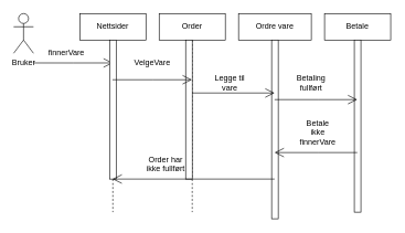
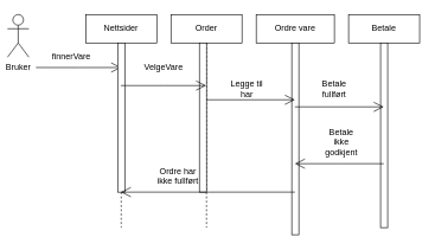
  <mxCell id="0" />
  <mxCell id="1" parent="0" />
  <mxCell id="2" value="Ordre vare" style="shape=umlLifeline;perimeter=lifelinePerimeter;whiteSpace=wrap;html=1;container=1;collapsible=0;recursiveResize=0;outlineConnect=0;" vertex="1" parent="1"><mxGeometry x="360" y="20" width="110" height="310" as="geometry" /></mxCell>
  <mxCell id="3" value="" style="html=1;points=[];perimeter=orthogonalPerimeter;" vertex="1" parent="2"><mxGeometry x="50" y="40" width="10" height="270" as="geometry" /></mxCell>
  <mxCell id="4" value="Order" style="shape=umlLifeline;perimeter=lifelinePerimeter;whiteSpace=wrap;html=1;container=1;collapsible=0;recursiveResize=0;outlineConnect=0;" vertex="1" parent="1"><mxGeometry x="240" y="20" width="100" height="300" as="geometry" /></mxCell>
- <mxCell id="5" value="&lt;div&gt;Order har ikke fullført&lt;/div&gt;&lt;div&gt;&lt;br&gt;&lt;/div&gt;" style="text;html=1;strokeColor=none;fillColor=none;align=center;verticalAlign=middle;whiteSpace=wrap;rounded=0;" vertex="1" parent="4"><mxGeometry x="-20" y="220" width="60" height="30" as="geometry" /></mxCell>
+ <mxCell id="5" value="&lt;div&gt;Ordre har ikke fullført&lt;/div&gt;&lt;div&gt;&lt;br&gt;&lt;/div&gt;" style="text;html=1;strokeColor=none;fillColor=none;align=center;verticalAlign=middle;whiteSpace=wrap;rounded=0;" vertex="1" parent="4"><mxGeometry x="-20" y="220" width="60" height="30" as="geometry" /></mxCell>
  <mxCell id="6" value="" style="html=1;points=[];perimeter=orthogonalPerimeter;" vertex="1" parent="4"><mxGeometry x="40" y="40" width="10" height="210" as="geometry" /></mxCell>
  <mxCell id="7" value="Nettsider" style="shape=umlLifeline;perimeter=lifelinePerimeter;whiteSpace=wrap;html=1;container=1;collapsible=0;recursiveResize=0;outlineConnect=0;" vertex="1" parent="1"><mxGeometry x="120" y="20" width="100" height="300" as="geometry" /></mxCell>
  <mxCell id="8" value="" style="endArrow=open;endFill=1;endSize=12;html=1;rounded=0;edgeStyle=orthogonalEdgeStyle;" edge="1" parent="7"><mxGeometry width="160" relative="1" as="geometry"><mxPoint x="-70" y="74.58" as="sourcePoint" /><mxPoint x="50" y="74.58" as="targetPoint" /><Array as="points"><mxPoint x="-10" y="74.58" /><mxPoint x="-10" y="74.58" /></Array></mxGeometry></mxCell>
  <mxCell id="9" value="" style="html=1;points=[];perimeter=orthogonalPerimeter;" vertex="1" parent="7"><mxGeometry x="45" y="40" width="10" height="210" as="geometry" /></mxCell>
  <mxCell id="10" value="Betale" style="shape=umlLifeline;perimeter=lifelinePerimeter;whiteSpace=wrap;html=1;container=1;collapsible=0;recursiveResize=0;outlineConnect=0;" vertex="1" parent="1"><mxGeometry x="490" y="20" width="100" height="300" as="geometry" /></mxCell>
  <mxCell id="11" value="" style="html=1;points=[];perimeter=orthogonalPerimeter;" vertex="1" parent="10"><mxGeometry x="45" y="40" width="10" height="260" as="geometry" /></mxCell>
- <mxCell id="12" value="Bruker" style="shape=umlActor;verticalLabelPosition=bottom;verticalAlign=top;html=1;" vertex="1" parent="1"><mxGeometry x="20" y="20" width="30" height="60" as="geometry" /></mxCell>
+ <mxCell id="12" value="Bruker" style="shape=umlActor;verticalLabelPosition=bottom;verticalAlign=top;html=1;" vertex="1" parent="1"><mxGeometry x="10" y="20" width="30" height="60" as="geometry" /></mxCell>
  <mxCell id="13" value="" style="endArrow=open;endFill=1;endSize=12;html=1;rounded=0;edgeStyle=orthogonalEdgeStyle;" edge="1" parent="1" source="7" target="4"><mxGeometry width="160" relative="1" as="geometry"><mxPoint x="110" y="190" as="sourcePoint" /><mxPoint x="270" y="190" as="targetPoint" /><Array as="points"><mxPoint x="230" y="120" /><mxPoint x="230" y="120" /></Array></mxGeometry></mxCell>
  <mxCell id="14" value="VelgeVare" style="text;html=1;strokeColor=none;fillColor=none;align=center;verticalAlign=middle;whiteSpace=wrap;rounded=0;" vertex="1" parent="1"><mxGeometry x="200" y="80" width="60" height="30" as="geometry" /></mxCell>
  <mxCell id="15" value="finnerVare" style="text;html=1;strokeColor=none;fillColor=none;align=center;verticalAlign=middle;whiteSpace=wrap;rounded=0;" vertex="1" parent="1"><mxGeometry x="70" y="70" width="60" height="20" as="geometry" /></mxCell>
  <mxCell id="16" value="" style="endArrow=open;endFill=1;endSize=12;html=1;rounded=0;edgeStyle=orthogonalEdgeStyle;" edge="1" parent="1" target="2"><mxGeometry width="160" relative="1" as="geometry"><mxPoint x="290" y="140" as="sourcePoint" /><mxPoint x="340" y="190" as="targetPoint" /><Array as="points"><mxPoint x="290" y="140" /></Array></mxGeometry></mxCell>
- <mxCell id="17" value="Legge til vare" style="text;html=1;strokeColor=none;fillColor=none;align=center;verticalAlign=middle;whiteSpace=wrap;rounded=0;" vertex="1" parent="1"><mxGeometry x="317" y="110" width="60" height="30" as="geometry" /></mxCell>
+ <mxCell id="17" value="Legge til har" style="text;html=1;strokeColor=none;fillColor=none;align=center;verticalAlign=middle;whiteSpace=wrap;rounded=0;" vertex="1" parent="1"><mxGeometry x="317" y="110" width="60" height="30" as="geometry" /></mxCell>
  <mxCell id="18" value="" style="endArrow=open;endFill=1;endSize=12;html=1;rounded=0;edgeStyle=orthogonalEdgeStyle;" edge="1" parent="1" source="2" target="10"><mxGeometry width="160" relative="1" as="geometry"><mxPoint x="320" y="190" as="sourcePoint" /><mxPoint x="480" y="190" as="targetPoint" /><Array as="points"><mxPoint x="480" y="150" /><mxPoint x="480" y="150" /></Array></mxGeometry></mxCell>
- <mxCell id="19" value="Betaling fullført" style="text;html=1;strokeColor=none;fillColor=none;align=center;verticalAlign=middle;whiteSpace=wrap;rounded=0;" vertex="1" parent="1"><mxGeometry x="440" y="110" width="60" height="30" as="geometry" /></mxCell>
+ <mxCell id="19" value="Betale fullført" style="text;html=1;strokeColor=none;fillColor=none;align=center;verticalAlign=middle;whiteSpace=wrap;rounded=0;" vertex="1" parent="1"><mxGeometry x="440" y="110" width="60" height="30" as="geometry" /></mxCell>
  <mxCell id="20" value="" style="endArrow=open;endFill=1;endSize=12;html=1;rounded=0;edgeStyle=orthogonalEdgeStyle;" edge="1" parent="1" source="10" target="2"><mxGeometry width="160" relative="1" as="geometry"><mxPoint x="370" y="190" as="sourcePoint" /><mxPoint x="530" y="190" as="targetPoint" /><Array as="points"><mxPoint x="480" y="230" /><mxPoint x="480" y="230" /></Array></mxGeometry></mxCell>
- <mxCell id="21" value="Betale ikke finnerVare" style="text;html=1;strokeColor=none;fillColor=none;align=center;verticalAlign=middle;whiteSpace=wrap;rounded=0;" vertex="1" parent="1"><mxGeometry x="450" y="180" width="60" height="40" as="geometry" /></mxCell>
+ <mxCell id="21" value="Betale ikke godkjent" style="text;html=1;strokeColor=none;fillColor=none;align=center;verticalAlign=middle;whiteSpace=wrap;rounded=0;" vertex="1" parent="1"><mxGeometry x="450" y="180" width="60" height="40" as="geometry" /></mxCell>
  <mxCell id="22" value="" style="endArrow=open;endFill=1;endSize=12;html=1;rounded=0;edgeStyle=orthogonalEdgeStyle;" edge="1" parent="1" source="2" target="7"><mxGeometry width="160" relative="1" as="geometry"><mxPoint x="210" y="190" as="sourcePoint" /><mxPoint x="370" y="190" as="targetPoint" /><Array as="points"><mxPoint x="290" y="270" /><mxPoint x="290" y="270" /></Array></mxGeometry></mxCell>
